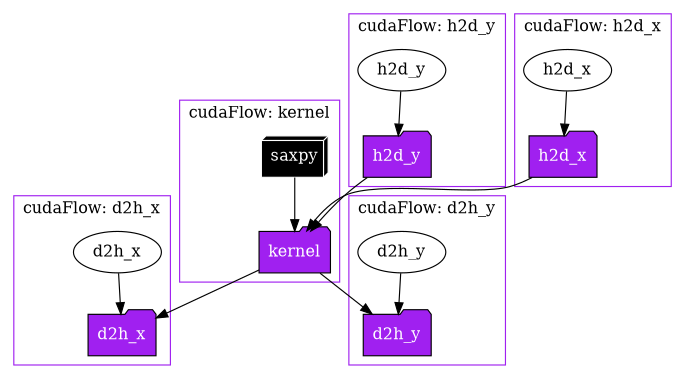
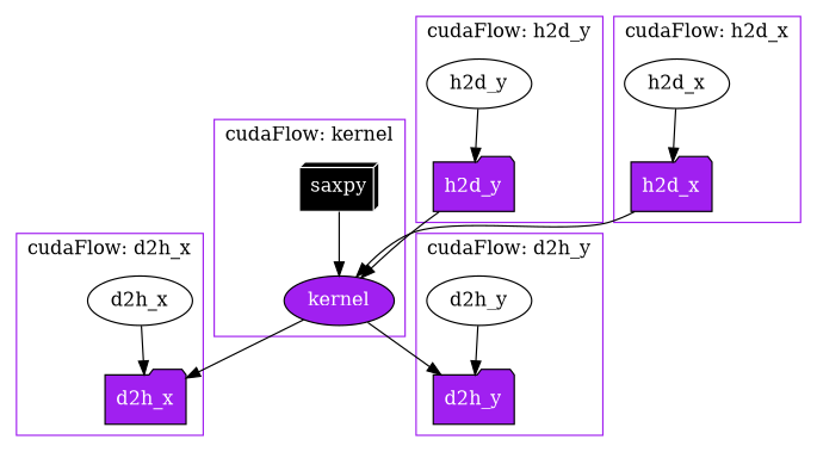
  digraph {
    node [color=black fillcolor=purple fontcolor=white shape=folder style=filled]
    n1 [label=h2d_x]
    n2 [label=h2d_x color="" fillcolor="" fontcolor="" shape="" style=""]
    n3 [label=h2d_y]
    n4 [label=h2d_y color="" fillcolor="" fontcolor="" shape="" style=""]
    n5 [label=d2h_x]
    n6 [label=d2h_x color="" fillcolor="" fontcolor="" shape="" style=""]
    n7 [label=d2h_y]
    n8 [label=d2h_y color="" fillcolor="" fontcolor="" shape="" style=""]
-   n9 [label=kernel]
+   n9 [label=kernel shape=ellipse]
    n10 [color=white fillcolor=black label=saxpy shape=box3d]
    subgraph cluster_1 {
      color=purple
      label="cudaFlow: h2d_x"
      n1
      n2
    }
    subgraph cluster_2 {
      color=purple
      label="cudaFlow: h2d_y"
      n3
      n4
    }
    subgraph cluster_3 {
      color=purple
      label="cudaFlow: d2h_x"
      n5
      n6
    }
    subgraph cluster_4 {
      color=purple
      label="cudaFlow: d2h_y"
      n7
      n8
    }
    subgraph cluster_5 {
      color=purple
      label="cudaFlow: kernel"
      n9
      n10
    }
    n1 -> n9
    n2 -> n1
    n3 -> n9
    n4 -> n3
    n6 -> n5
    n8 -> n7
    n9 -> n5
    n9 -> n7
    n10 -> n9
  }
